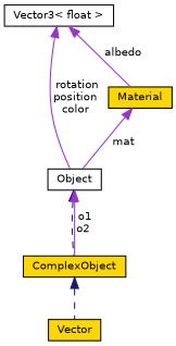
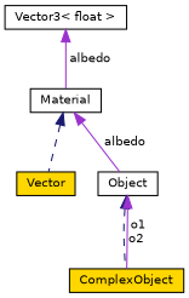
  digraph {
    node [color=black fillcolor=white fontname=Helvetica fontsize=10 shape=record style=filled]
    edge [color=darkorchid3 dir=back fontname=Helvetica fontsize=10 labelfontname=Helvetica labelfontsize=10 style=solid]
    n1 [fillcolor=gold fontcolor=black height=0.2 label=Vector width=0.4]
    n2 [fillcolor=gold height=0.2 label=ComplexObject width=0.4]
    n3 [height=0.2 label=Object width=0.4]
-   n4 [fillcolor=gold height=0.2 label=Material width=0.4]
+   n4 [height=0.2 label=Material width=0.4]
    n5 [height=0.2 label="Vector3\< float \>" width=0.4]
-   n2 -> n1 [color=midnightblue style=dashed]
+   n4 -> n1 [color=midnightblue style=dashed]
    n3 -> n2 [color=midnightblue style=dashed]
    n3 -> n2 [label=" o1\no2"]
-   n4 -> n3 [label=" mat"]
-   n5 -> n3 [label=" rotation\nposition\ncolor"]
+   n4 -> n3 [label=" albedo"]
    n5 -> n4 [label=" albedo"]
  }
